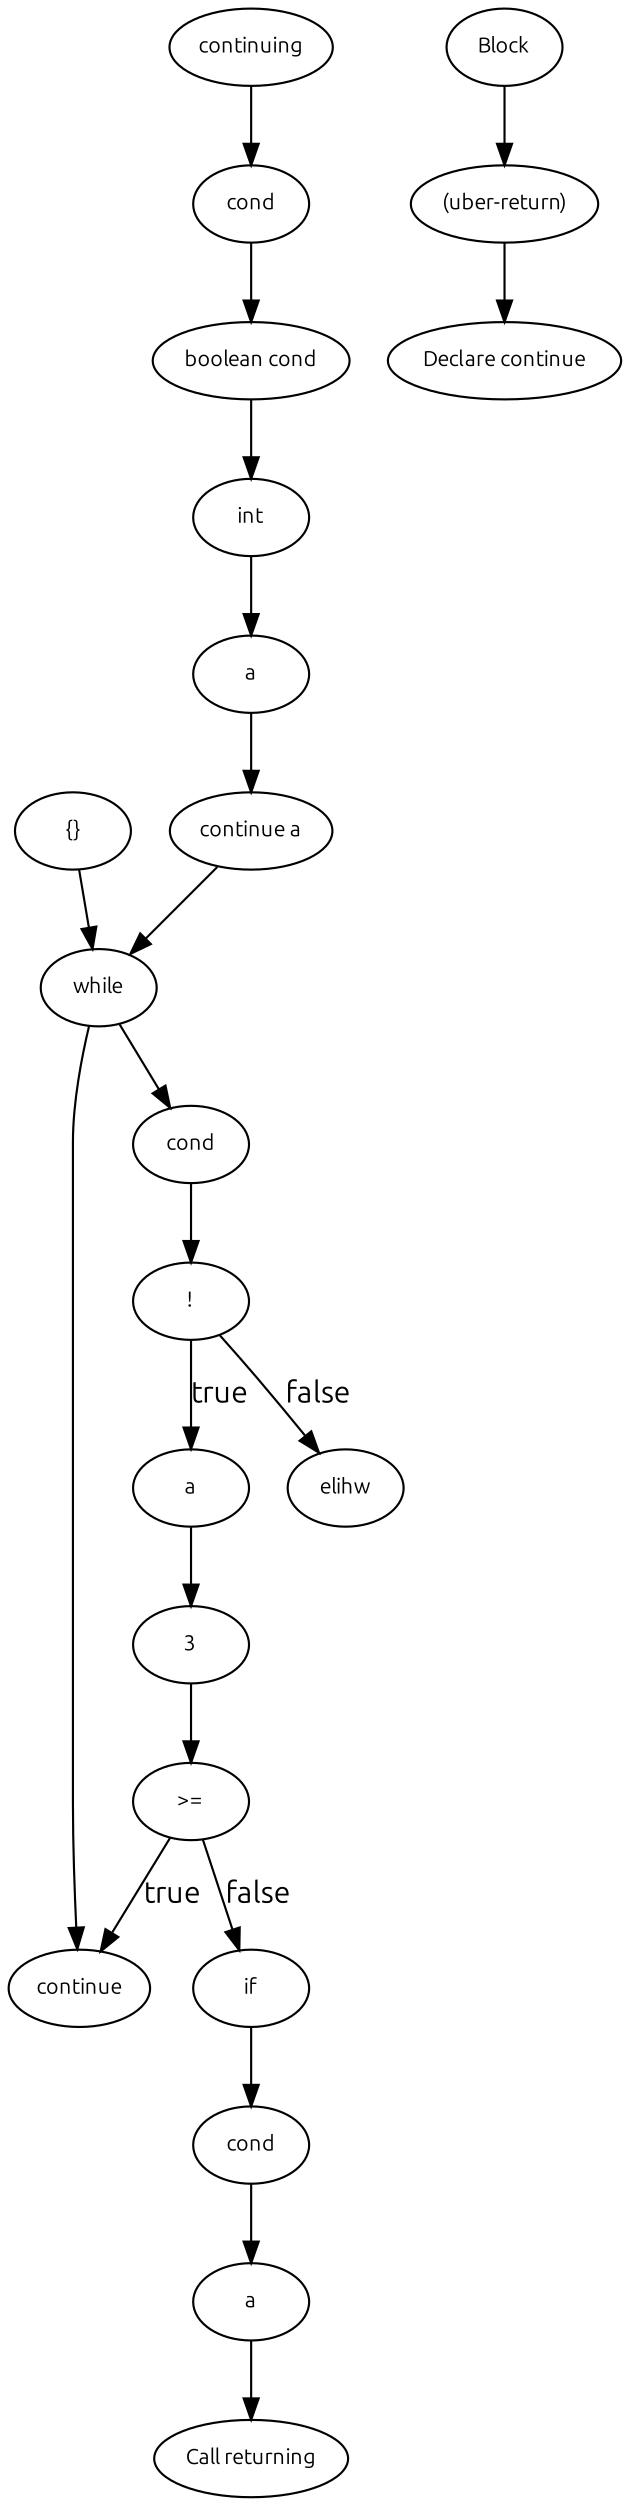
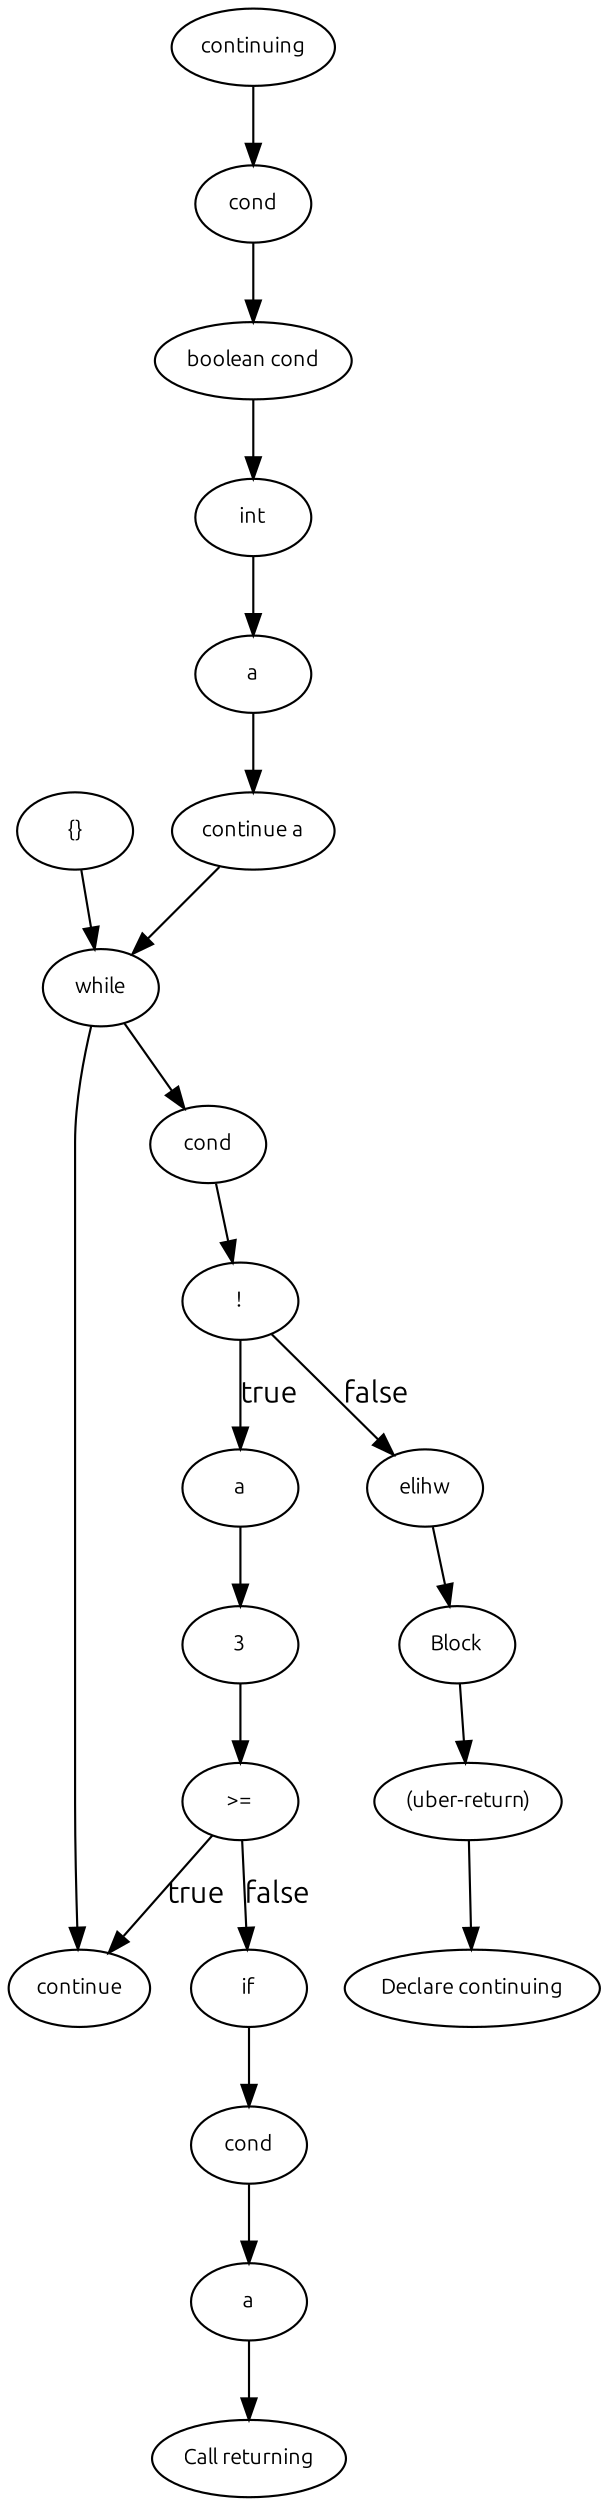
  digraph {
    fontname=Ubuntu
    node [fontname=Ubuntu fontsize=10]
    edge [fontname=Ubuntu]
    n1 [label="{}"]
    n2 [label=while]
    n3 [label=continue]
    n4 [label=cond]
    n5 [label=3]
    n6 [label=">="]
    n7 [label=if]
    n8 [label=a]
    n9 [label=cond]
    n10 [label=a]
    n11 [label="!"]
    n12 [label=elihw]
    n13 [label=Block]
    n14 [label="(uber-return)"]
    n15 [label=a]
    n16 [label="continue a"]
    n17 [label=int]
    n18 [label=cond]
    n19 [label="boolean cond"]
    n20 [label=continuing]
-   n21 [label="Declare continue"]
+   n21 [label="Declare continuing"]
    n22 [label="Call returning"]
    n1 -> n2
    n2 -> n3
    n2 -> n4
    n4 -> n11
    n5 -> n6
    n6 -> n3 [label=true]
    n6 -> n7 [label=false]
    n7 -> n9
    n8 -> n5
    n9 -> n10
    n10 -> n22
    n11 -> n8 [label=true]
    n11 -> n12 [label=false]
+   n12 -> n13
    n13 -> n14
    n14 -> n21
    n15 -> n16
    n16 -> n2
    n17 -> n15
    n18 -> n19
    n19 -> n17
    n20 -> n18
  }
